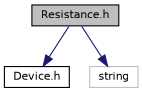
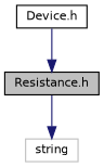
  digraph {
    node [color=black fillcolor=white fontname=Helvetica fontsize=10 shape=record style=filled]
    edge [color=midnightblue fontname=Helvetica fontsize=10 labelfontname=Helvetica labelfontsize=10 style=solid]
    n1 [fillcolor=grey75 fontcolor=black height=0.2 label="Resistance.h" width=0.4]
    n2 [height=0.2 label="Device.h" width=0.4]
    n3 [color=grey75 height=0.2 label=string width=0.4]
-   n1 -> n2
+   n2 -> n1
    n1 -> n3
  }
